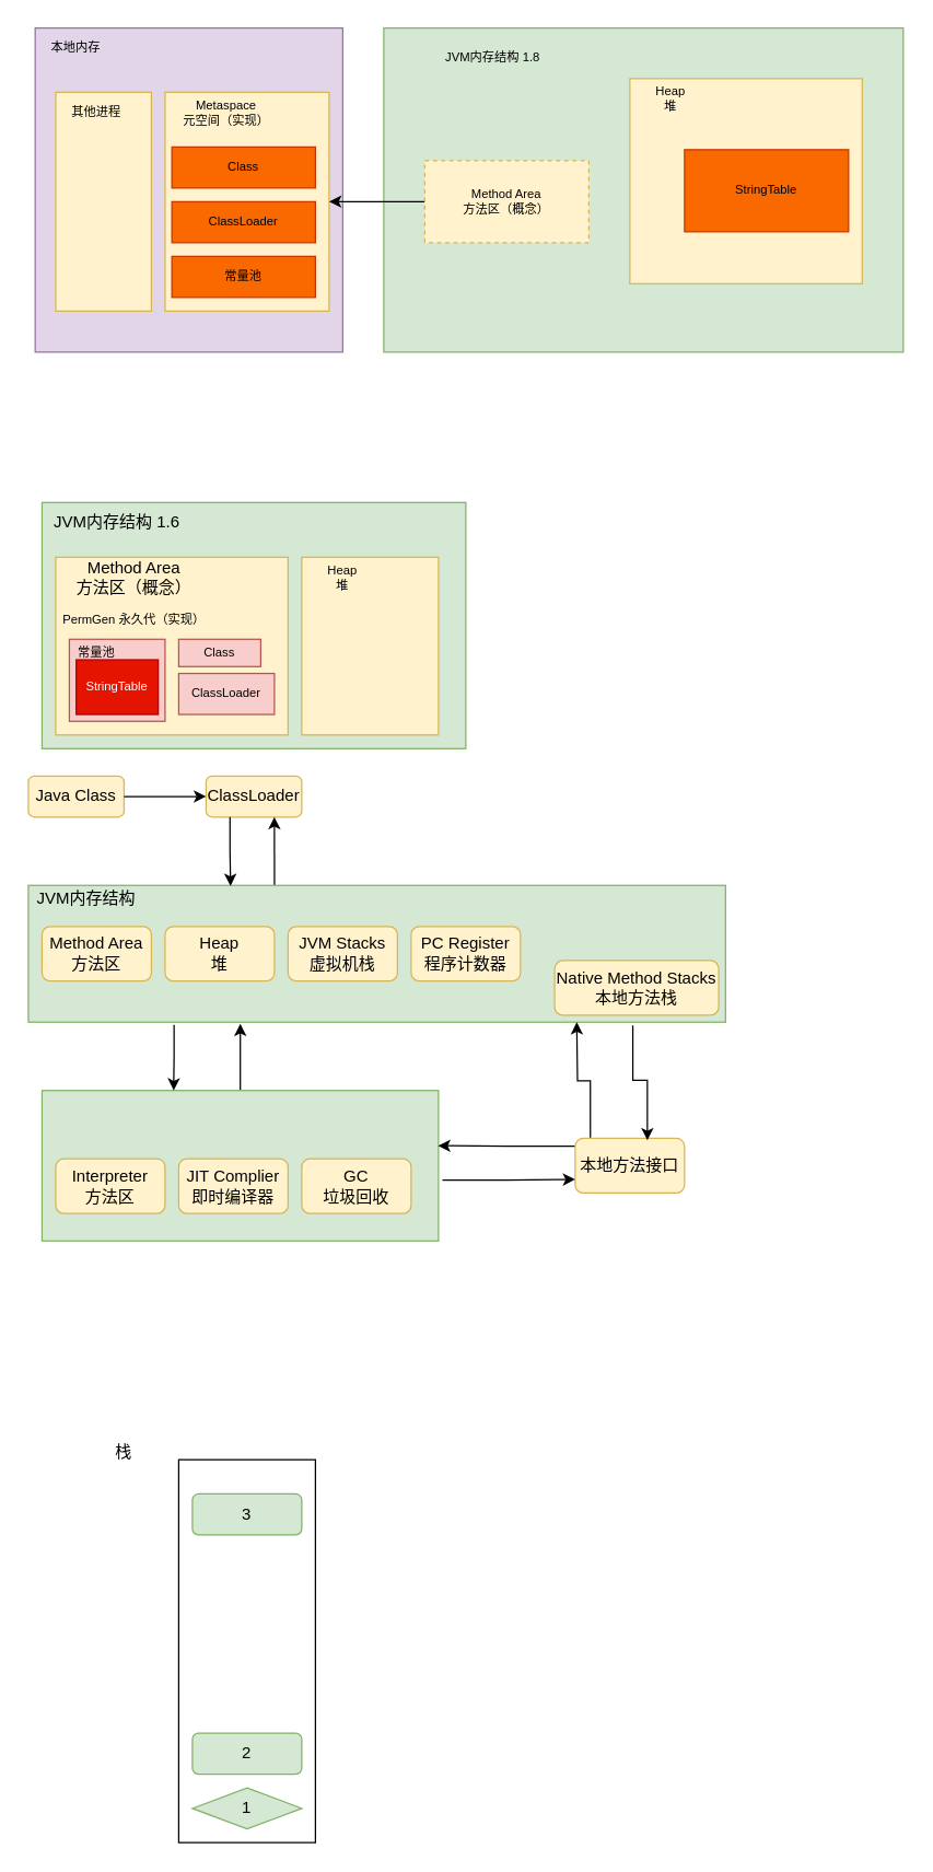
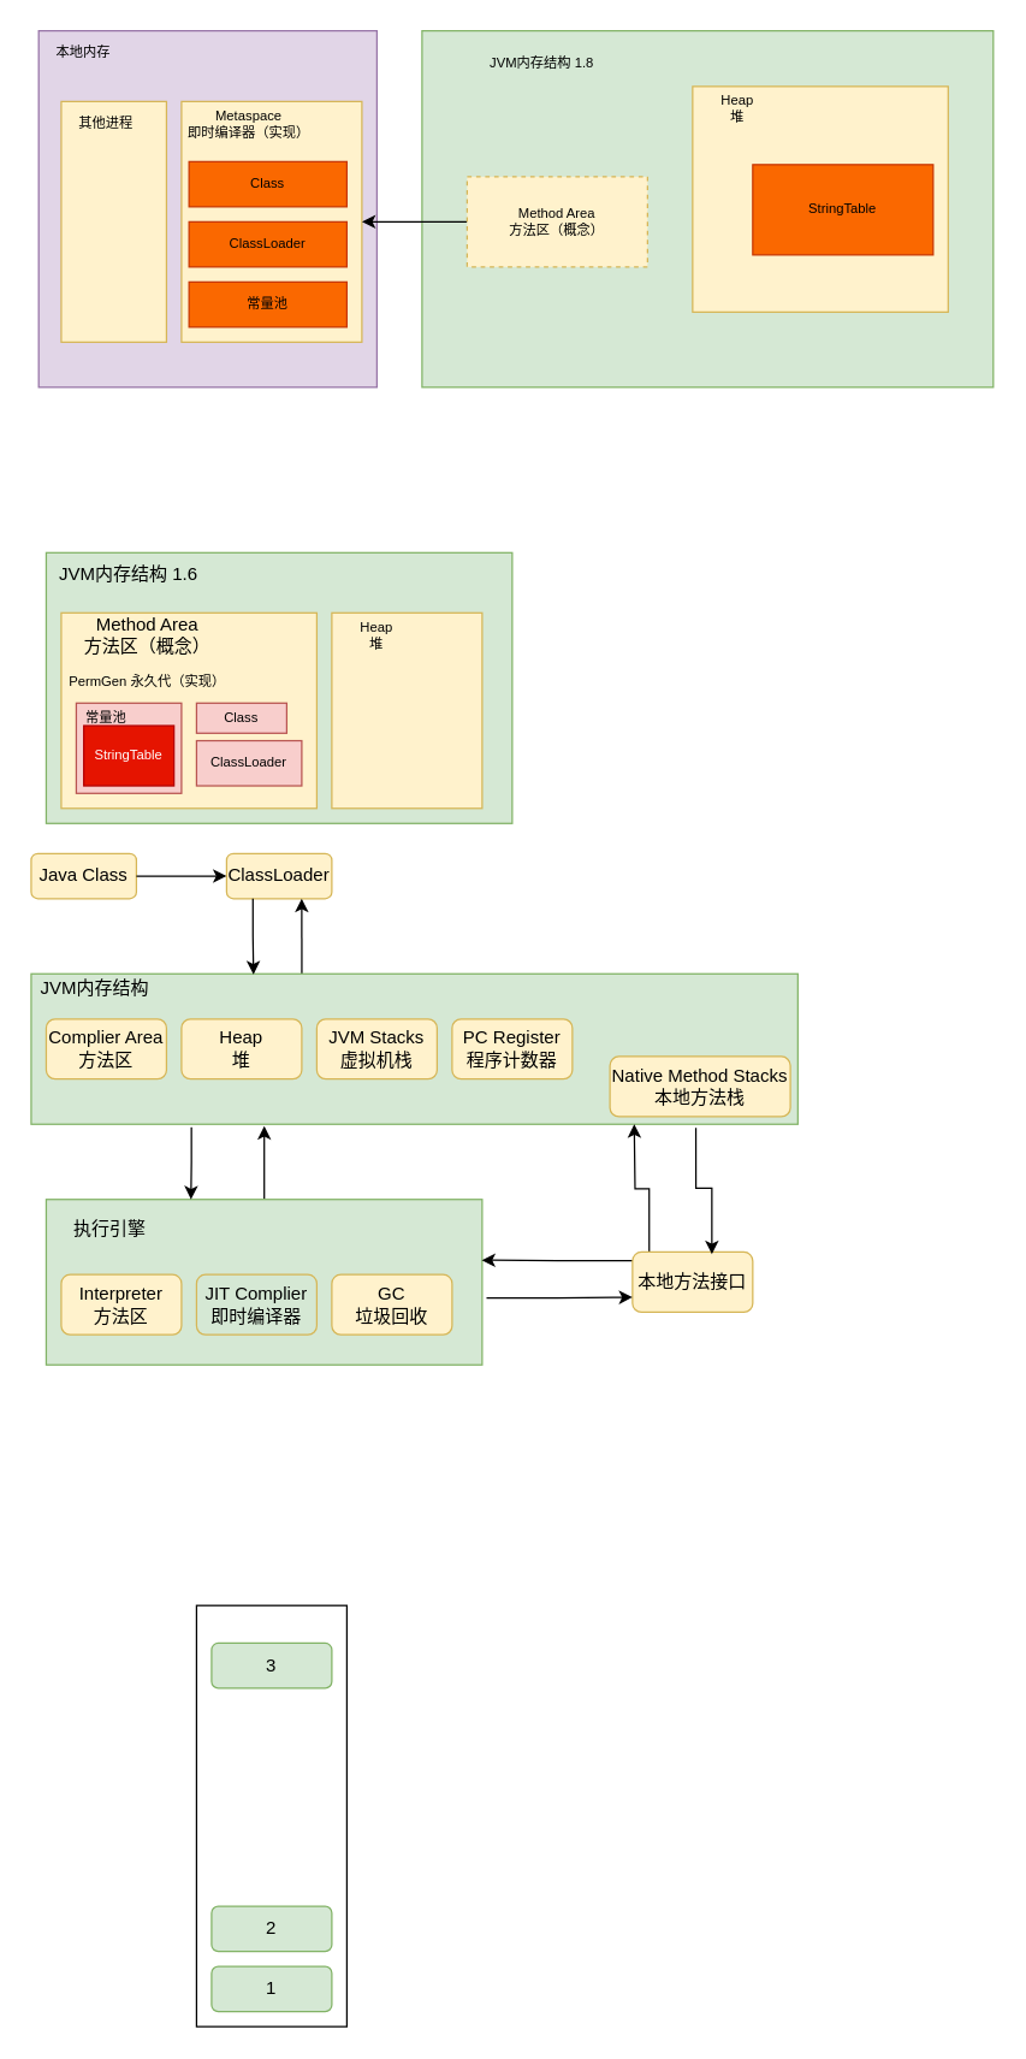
  <mxCell id="0" />
  <mxCell id="1" parent="0" />
  <mxCell id="2" value="" style="group" parent="1" vertex="1" connectable="0"><mxGeometry x="20" y="567" width="510" height="340" as="geometry" /></mxCell>
  <mxCell id="3" value="&lt;font style=&quot;font-size: 12px;&quot;&gt;Java Class&lt;/font&gt;" style="rounded=1;whiteSpace=wrap;html=1;fillColor=#fff2cc;strokeColor=#d6b656;" parent="2" vertex="1"><mxGeometry width="70" height="30" as="geometry" /></mxCell>
  <mxCell id="4" value="ClassLoader" style="rounded=1;whiteSpace=wrap;html=1;fillColor=#fff2cc;strokeColor=#d6b656;" parent="2" vertex="1"><mxGeometry x="130" width="70" height="30" as="geometry" /></mxCell>
  <mxCell id="5" style="edgeStyle=orthogonalEdgeStyle;rounded=0;orthogonalLoop=1;jettySize=auto;html=1;exitX=1;exitY=0.5;exitDx=0;exitDy=0;entryX=0;entryY=0.5;entryDx=0;entryDy=0;fontSize=12;" parent="2" source="3" target="4" edge="1"><mxGeometry relative="1" as="geometry" /></mxCell>
  <mxCell id="6" style="edgeStyle=orthogonalEdgeStyle;rounded=0;orthogonalLoop=1;jettySize=auto;html=1;entryX=0.714;entryY=1;entryDx=0;entryDy=0;entryPerimeter=0;fontSize=12;exitX=0.353;exitY=0;exitDx=0;exitDy=0;exitPerimeter=0;" parent="2" source="7" target="4" edge="1"><mxGeometry relative="1" as="geometry" /></mxCell>
  <mxCell id="7" value="" style="rounded=0;whiteSpace=wrap;html=1;fillColor=#d5e8d4;strokeColor=#82b366;" parent="2" vertex="1"><mxGeometry y="80" width="510" height="100" as="geometry" /></mxCell>
  <mxCell id="8" style="edgeStyle=orthogonalEdgeStyle;rounded=0;orthogonalLoop=1;jettySize=auto;html=1;exitX=0.25;exitY=1;exitDx=0;exitDy=0;entryX=0.29;entryY=0.004;entryDx=0;entryDy=0;entryPerimeter=0;fontSize=12;" parent="2" source="4" target="7" edge="1"><mxGeometry relative="1" as="geometry" /></mxCell>
- <mxCell id="9" value="Method Area&lt;br&gt;方法区" style="rounded=1;whiteSpace=wrap;html=1;fillColor=#fff2cc;strokeColor=#d6b656;" parent="2" vertex="1"><mxGeometry x="10" y="110" width="80" height="40" as="geometry" /></mxCell>
+ <mxCell id="9" value="Complier Area&lt;br&gt;方法区" style="rounded=1;whiteSpace=wrap;html=1;fillColor=#fff2cc;strokeColor=#d6b656;" parent="2" vertex="1"><mxGeometry x="10" y="110" width="80" height="40" as="geometry" /></mxCell>
  <mxCell id="10" value="JVM内存结构" style="text;html=1;strokeColor=none;fillColor=none;align=center;verticalAlign=middle;whiteSpace=wrap;rounded=0;" parent="2" vertex="1"><mxGeometry x="5" y="80" width="75" height="20" as="geometry" /></mxCell>
  <mxCell id="11" value="Heap&lt;br&gt;堆" style="rounded=1;whiteSpace=wrap;html=1;fillColor=#fff2cc;strokeColor=#d6b656;" parent="2" vertex="1"><mxGeometry x="100" y="110" width="80" height="40" as="geometry" /></mxCell>
  <mxCell id="12" value="JVM Stacks&lt;br&gt;虚拟机栈" style="rounded=1;whiteSpace=wrap;html=1;fillColor=#fff2cc;strokeColor=#d6b656;" parent="2" vertex="1"><mxGeometry x="190" y="110" width="80" height="40" as="geometry" /></mxCell>
  <mxCell id="13" value="PC Register&lt;br&gt;程序计数器" style="rounded=1;whiteSpace=wrap;html=1;fillColor=#fff2cc;strokeColor=#d6b656;" parent="2" vertex="1"><mxGeometry x="280" y="110" width="80" height="40" as="geometry" /></mxCell>
  <mxCell id="14" value="Native Method Stacks&lt;br&gt;本地方法栈" style="rounded=1;whiteSpace=wrap;html=1;fillColor=#fff2cc;strokeColor=#d6b656;" parent="2" vertex="1"><mxGeometry x="385" y="135" width="120" height="40" as="geometry" /></mxCell>
  <mxCell id="15" style="edgeStyle=orthogonalEdgeStyle;rounded=0;orthogonalLoop=1;jettySize=auto;html=1;entryX=0.304;entryY=1.012;entryDx=0;entryDy=0;entryPerimeter=0;fontSize=12;" parent="2" source="16" target="7" edge="1"><mxGeometry relative="1" as="geometry" /></mxCell>
  <mxCell id="16" value="" style="rounded=0;whiteSpace=wrap;html=1;fontSize=12;fillColor=#d5e8d4;strokeColor=#82b366;" parent="2" vertex="1"><mxGeometry x="10" y="230" width="290" height="110" as="geometry" /></mxCell>
  <mxCell id="17" style="edgeStyle=orthogonalEdgeStyle;rounded=0;orthogonalLoop=1;jettySize=auto;html=1;entryX=0.332;entryY=0;entryDx=0;entryDy=0;entryPerimeter=0;fontSize=12;exitX=0.209;exitY=1.02;exitDx=0;exitDy=0;exitPerimeter=0;" parent="2" source="7" target="16" edge="1"><mxGeometry relative="1" as="geometry" /></mxCell>
  <mxCell id="18" value="Interpreter&lt;br&gt;方法区" style="rounded=1;whiteSpace=wrap;html=1;fillColor=#fff2cc;strokeColor=#d6b656;" parent="2" vertex="1"><mxGeometry x="20" y="280" width="80" height="40" as="geometry" /></mxCell>
- <mxCell id="20" value="JIT Complier&lt;br&gt;即时编译器" style="rounded=1;whiteSpace=wrap;html=1;fillColor=#fff2cc;strokeColor=#d6b656;" parent="2" vertex="1"><mxGeometry x="110" y="280" width="80" height="40" as="geometry" /></mxCell>
+ <mxCell id="19" value="执行引擎" style="text;html=1;strokeColor=none;fillColor=none;align=center;verticalAlign=middle;whiteSpace=wrap;rounded=0;" parent="2" vertex="1"><mxGeometry x="15" y="240" width="75" height="20" as="geometry" /></mxCell>
+ <mxCell id="20" value="JIT Complier&lt;br&gt;即时编译器" style="rounded=1;whiteSpace=wrap;html=1;fillColor=#d5e8d4;strokeColor=#d6b656;" parent="2" vertex="1"><mxGeometry x="110" y="280" width="80" height="40" as="geometry" /></mxCell>
  <mxCell id="21" value="GC&lt;br&gt;垃圾回收" style="rounded=1;whiteSpace=wrap;html=1;fillColor=#fff2cc;strokeColor=#d6b656;" parent="2" vertex="1"><mxGeometry x="200" y="280" width="80" height="40" as="geometry" /></mxCell>
  <mxCell id="22" style="edgeStyle=orthogonalEdgeStyle;rounded=0;orthogonalLoop=1;jettySize=auto;html=1;entryX=0.999;entryY=0.367;entryDx=0;entryDy=0;entryPerimeter=0;fontSize=12;exitX=0.015;exitY=0.145;exitDx=0;exitDy=0;exitPerimeter=0;" parent="2" source="24" target="16" edge="1"><mxGeometry relative="1" as="geometry" /></mxCell>
  <mxCell id="23" style="edgeStyle=orthogonalEdgeStyle;rounded=0;orthogonalLoop=1;jettySize=auto;html=1;entryX=0.765;entryY=1;entryDx=0;entryDy=0;fontSize=12;entryPerimeter=0;exitX=0.139;exitY=0.125;exitDx=0;exitDy=0;exitPerimeter=0;" parent="2" source="24" edge="1"><mxGeometry relative="1" as="geometry"><mxPoint x="401" y="260" as="sourcePoint" /><mxPoint x="401.15" y="180" as="targetPoint" /></mxGeometry></mxCell>
  <mxCell id="24" value="本地方法接口" style="rounded=1;whiteSpace=wrap;html=1;fillColor=#fff2cc;strokeColor=#d6b656;" parent="2" vertex="1"><mxGeometry x="400" y="265" width="80" height="40" as="geometry" /></mxCell>
  <mxCell id="25" style="edgeStyle=orthogonalEdgeStyle;rounded=0;orthogonalLoop=1;jettySize=auto;html=1;entryX=0.66;entryY=0.035;entryDx=0;entryDy=0;entryPerimeter=0;fontSize=12;exitX=0.867;exitY=1.024;exitDx=0;exitDy=0;exitPerimeter=0;" parent="2" source="7" target="24" edge="1"><mxGeometry relative="1" as="geometry" /></mxCell>
  <mxCell id="26" style="edgeStyle=orthogonalEdgeStyle;rounded=0;orthogonalLoop=1;jettySize=auto;html=1;exitX=1.01;exitY=0.596;exitDx=0;exitDy=0;entryX=0;entryY=0.75;entryDx=0;entryDy=0;fontSize=12;exitPerimeter=0;" parent="2" source="16" target="24" edge="1"><mxGeometry relative="1" as="geometry" /></mxCell>
  <mxCell id="27" value="" style="group" vertex="1" connectable="0" parent="1"><mxGeometry x="60" y="1047" width="170" height="300" as="geometry" /></mxCell>
  <mxCell id="28" value="" style="rounded=0;whiteSpace=wrap;html=1;fontSize=12;" parent="27" vertex="1"><mxGeometry x="70" y="20" width="100" height="280" as="geometry" /></mxCell>
- <mxCell id="29" value="栈" style="text;html=1;strokeColor=none;fillColor=none;align=center;verticalAlign=middle;whiteSpace=wrap;rounded=0;fontSize=12;" parent="27" vertex="1"><mxGeometry width="60" height="30" as="geometry" /></mxCell>
- <mxCell id="30" value="1" style="rhombus;whiteSpace=wrap;html=1;fontSize=12;fillColor=#d5e8d4;strokeColor=#82b366;" parent="27" vertex="1"><mxGeometry x="80" y="260" width="80" height="30" as="geometry" /></mxCell>
+ <mxCell id="30" value="1" style="rounded=1;whiteSpace=wrap;html=1;fontSize=12;fillColor=#d5e8d4;strokeColor=#82b366;" parent="27" vertex="1"><mxGeometry x="80" y="260" width="80" height="30" as="geometry" /></mxCell>
  <mxCell id="31" value="2" style="rounded=1;whiteSpace=wrap;html=1;fontSize=12;fillColor=#d5e8d4;strokeColor=#82b366;" parent="27" vertex="1"><mxGeometry x="80" y="220" width="80" height="30" as="geometry" /></mxCell>
  <mxCell id="32" value="3" style="rounded=1;whiteSpace=wrap;html=1;fontSize=12;fillColor=#d5e8d4;strokeColor=#82b366;" parent="27" vertex="1"><mxGeometry x="80" y="45" width="80" height="30" as="geometry" /></mxCell>
  <mxCell id="33" value="" style="group" vertex="1" connectable="0" parent="1"><mxGeometry x="30" y="367" width="310" height="180" as="geometry" /></mxCell>
  <mxCell id="34" value="" style="rounded=0;whiteSpace=wrap;html=1;fillColor=#d5e8d4;strokeColor=#82b366;" vertex="1" parent="33"><mxGeometry width="310" height="180" as="geometry" /></mxCell>
  <mxCell id="35" value="JVM内存结构 1.6" style="text;html=1;strokeColor=none;fillColor=none;align=center;verticalAlign=middle;whiteSpace=wrap;rounded=0;" vertex="1" parent="33"><mxGeometry width="110" height="30" as="geometry" /></mxCell>
  <mxCell id="36" value="" style="rounded=0;whiteSpace=wrap;html=1;fillColor=#fff2cc;strokeColor=#d6b656;" vertex="1" parent="33"><mxGeometry x="10" y="40" width="170" height="130" as="geometry" /></mxCell>
  <mxCell id="37" value="Method Area&lt;br&gt;方法区（概念）" style="text;html=1;strokeColor=none;fillColor=none;align=center;verticalAlign=middle;whiteSpace=wrap;rounded=0;" vertex="1" parent="33"><mxGeometry x="10" y="40" width="115" height="30" as="geometry" /></mxCell>
  <mxCell id="38" value="&lt;font style=&quot;font-size: 9px;&quot;&gt;PermGen 永久代（实现）&lt;/font&gt;" style="text;html=1;strokeColor=none;fillColor=none;align=center;verticalAlign=middle;whiteSpace=wrap;rounded=0;" vertex="1" parent="33"><mxGeometry x="10" y="70" width="115" height="30" as="geometry" /></mxCell>
  <mxCell id="39" value="" style="rounded=0;whiteSpace=wrap;html=1;fontSize=9;fillColor=#f8cecc;strokeColor=#b85450;" vertex="1" parent="33"><mxGeometry x="20" y="100" width="70" height="60" as="geometry" /></mxCell>
  <mxCell id="40" value="Class" style="rounded=0;whiteSpace=wrap;html=1;fontSize=9;fillColor=#f8cecc;strokeColor=#b85450;" vertex="1" parent="33"><mxGeometry x="100" y="100" width="60" height="20" as="geometry" /></mxCell>
  <mxCell id="41" value="ClassLoader" style="rounded=0;whiteSpace=wrap;html=1;fontSize=9;fillColor=#f8cecc;strokeColor=#b85450;" vertex="1" parent="33"><mxGeometry x="100" y="125" width="70" height="30" as="geometry" /></mxCell>
  <mxCell id="42" value="StringTable" style="rounded=0;whiteSpace=wrap;html=1;fontSize=9;fillColor=#e51400;fontColor=#ffffff;strokeColor=#B20000;" vertex="1" parent="33"><mxGeometry x="25" y="115" width="60" height="40" as="geometry" /></mxCell>
  <mxCell id="43" value="常量池" style="text;html=1;strokeColor=none;fillColor=none;align=center;verticalAlign=middle;whiteSpace=wrap;rounded=0;fontSize=9;" vertex="1" parent="33"><mxGeometry x="20" y="105" width="40" height="10" as="geometry" /></mxCell>
  <mxCell id="44" value="" style="rounded=0;whiteSpace=wrap;html=1;fontSize=9;fillColor=#fff2cc;strokeColor=#d6b656;" vertex="1" parent="33"><mxGeometry x="190" y="40" width="100" height="130" as="geometry" /></mxCell>
  <mxCell id="45" value="Heap&lt;br&gt;堆" style="text;html=1;strokeColor=none;fillColor=none;align=center;verticalAlign=middle;whiteSpace=wrap;rounded=0;fontSize=9;" vertex="1" parent="33"><mxGeometry x="190" y="40" width="60" height="30" as="geometry" /></mxCell>
  <mxCell id="46" value="" style="group" vertex="1" connectable="0" parent="1"><mxGeometry x="25" y="20" width="635" height="237" as="geometry" /></mxCell>
  <mxCell id="47" value="" style="rounded=0;whiteSpace=wrap;html=1;fontSize=9;fillColor=#e1d5e7;strokeColor=#9673a6;" vertex="1" parent="46"><mxGeometry width="225" height="237" as="geometry" /></mxCell>
  <mxCell id="48" value="本地内存" style="text;html=1;strokeColor=none;fillColor=none;align=center;verticalAlign=middle;whiteSpace=wrap;rounded=0;fontSize=9;" vertex="1" parent="46"><mxGeometry width="60" height="30" as="geometry" /></mxCell>
  <mxCell id="49" value="" style="rounded=0;whiteSpace=wrap;html=1;fontSize=9;fillColor=#fff2cc;strokeColor=#d6b656;" vertex="1" parent="46"><mxGeometry x="15" y="47" width="70" height="160" as="geometry" /></mxCell>
  <mxCell id="50" value="其他进程" style="text;html=1;strokeColor=none;fillColor=none;align=center;verticalAlign=middle;whiteSpace=wrap;rounded=0;fontSize=9;" vertex="1" parent="46"><mxGeometry x="15" y="47" width="60" height="30" as="geometry" /></mxCell>
  <mxCell id="51" value="" style="rounded=0;whiteSpace=wrap;html=1;fontSize=9;fillColor=#fff2cc;strokeColor=#d6b656;" vertex="1" parent="46"><mxGeometry x="95" y="47" width="120" height="160" as="geometry" /></mxCell>
- <mxCell id="52" value="Metaspace&lt;br&gt;元空间（实现）" style="text;html=1;strokeColor=none;fillColor=none;align=center;verticalAlign=middle;whiteSpace=wrap;rounded=0;fontSize=9;" vertex="1" parent="46"><mxGeometry x="95" y="47" width="90" height="30" as="geometry" /></mxCell>
+ <mxCell id="52" value="Metaspace&lt;br&gt;即时编译器（实现）" style="text;html=1;strokeColor=none;fillColor=none;align=center;verticalAlign=middle;whiteSpace=wrap;rounded=0;fontSize=9;" vertex="1" parent="46"><mxGeometry x="95" y="47" width="90" height="30" as="geometry" /></mxCell>
  <mxCell id="53" value="Class" style="rounded=0;whiteSpace=wrap;html=1;fontSize=9;fillColor=#fa6800;fontColor=#000000;strokeColor=#C73500;" vertex="1" parent="46"><mxGeometry x="100" y="87" width="105" height="30" as="geometry" /></mxCell>
  <mxCell id="54" value="ClassLoader" style="rounded=0;whiteSpace=wrap;html=1;fontSize=9;fillColor=#fa6800;fontColor=#000000;strokeColor=#C73500;" vertex="1" parent="46"><mxGeometry x="100" y="127" width="105" height="30" as="geometry" /></mxCell>
  <mxCell id="55" value="常量池" style="rounded=0;whiteSpace=wrap;html=1;fontSize=9;fillColor=#fa6800;fontColor=#000000;strokeColor=#C73500;" vertex="1" parent="46"><mxGeometry x="100" y="167" width="105" height="30" as="geometry" /></mxCell>
  <mxCell id="56" value="" style="rounded=0;whiteSpace=wrap;html=1;fontSize=9;fillColor=#d5e8d4;strokeColor=#82b366;" vertex="1" parent="46"><mxGeometry x="255" width="380" height="237" as="geometry" /></mxCell>
  <mxCell id="57" value="JVM内存结构 1.8" style="text;html=1;strokeColor=none;fillColor=none;align=center;verticalAlign=middle;whiteSpace=wrap;rounded=0;fontSize=9;" vertex="1" parent="46"><mxGeometry x="275" y="7" width="120" height="30" as="geometry" /></mxCell>
  <mxCell id="58" style="edgeStyle=orthogonalEdgeStyle;rounded=0;orthogonalLoop=1;jettySize=auto;html=1;fontSize=9;entryX=1;entryY=0.5;entryDx=0;entryDy=0;" edge="1" parent="46" source="59" target="51"><mxGeometry relative="1" as="geometry"><mxPoint x="225" y="127" as="targetPoint" /></mxGeometry></mxCell>
  <mxCell id="59" value="Method Area&lt;br&gt;方法区（概念）" style="rounded=0;whiteSpace=wrap;html=1;fontSize=9;strokeColor=#d6b656;dashed=1;fillColor=#fff2cc;" vertex="1" parent="46"><mxGeometry x="285" y="97" width="120" height="60" as="geometry" /></mxCell>
  <mxCell id="60" value="" style="rounded=0;whiteSpace=wrap;html=1;strokeColor=#d6b656;fontSize=9;fillColor=#fff2cc;" vertex="1" parent="46"><mxGeometry x="435" y="37" width="170" height="150" as="geometry" /></mxCell>
  <mxCell id="61" value="Heap&lt;br&gt;堆" style="text;html=1;strokeColor=none;fillColor=none;align=center;verticalAlign=middle;whiteSpace=wrap;rounded=0;fontSize=9;" vertex="1" parent="46"><mxGeometry x="435" y="37" width="60" height="30" as="geometry" /></mxCell>
  <mxCell id="62" value="StringTable" style="rounded=0;whiteSpace=wrap;html=1;strokeColor=#C73500;fontSize=9;fillColor=#fa6800;fontColor=#000000;" vertex="1" parent="46"><mxGeometry x="475" y="89" width="120" height="60" as="geometry" /></mxCell>
